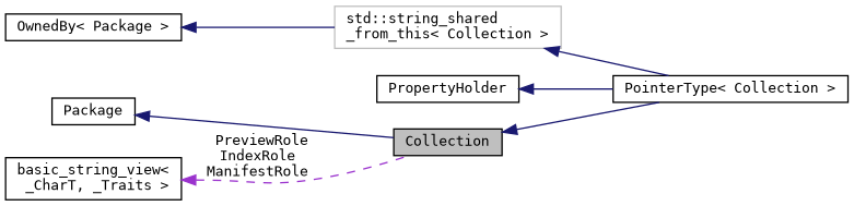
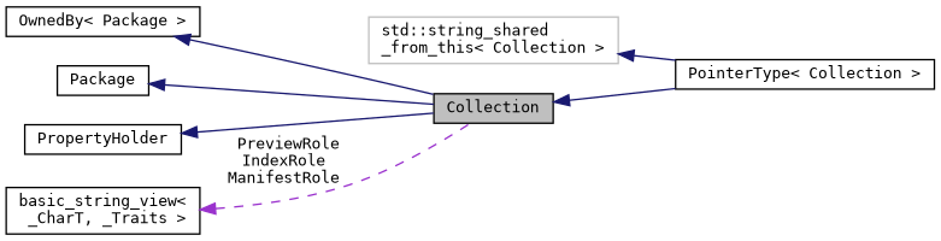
  digraph {
    fontname="DejaVu Sans Mono"
    rankdir=LR
    node [color=black fillcolor=white fontname="DejaVu Sans Mono" fontsize=10 shape=record style=filled]
    edge [color=midnightblue dir=back fontname="DejaVu Sans Mono" fontsize=10 labelfontname=Helvetica labelfontsize=10 style=solid]
    n1 [fillcolor=grey75 fontcolor=black height=0.2 label=Collection width=0.4]
    n2 [height=0.2 label="PointerType\< Collection \>" width=0.4]
    n3 [color=grey75 height=0.2 label="std::string_shared\l_from_this\< Collection \>" width=0.4]
    n4 [height=0.2 label="OwnedBy\< Package \>" width=0.4]
    n5 [height=0.2 label=Package width=0.4]
    n6 [height=0.2 label=PropertyHolder width=0.4]
    n7 [height=0.2 label="basic_string_view\<\l _CharT, _Traits \>" width=0.4]
    n1 -> n2
    n3 -> n2
-   n4 -> n3
+   n4 -> n1
    n5 -> n1
-   n6 -> n2
+   n6 -> n1
    n7 -> n1 [color=darkorchid3 label=" PreviewRole\nIndexRole\nManifestRole" style=dashed]
  }
